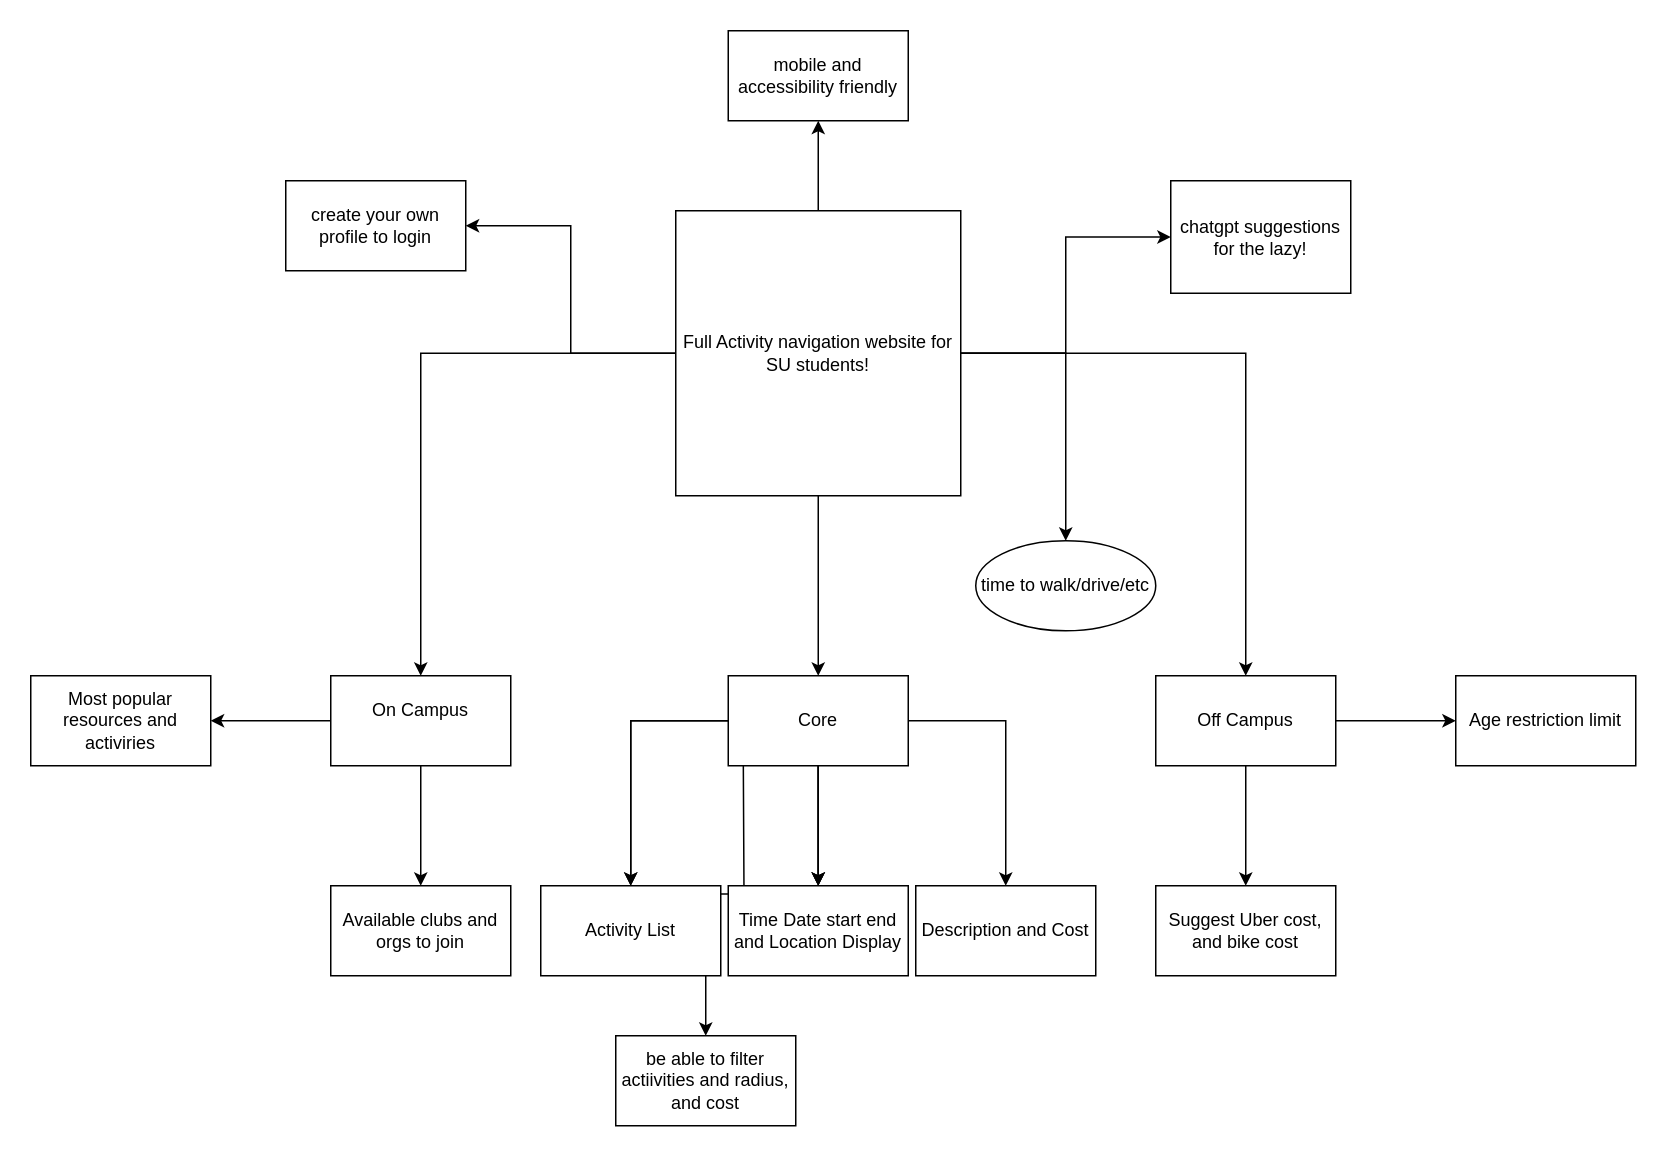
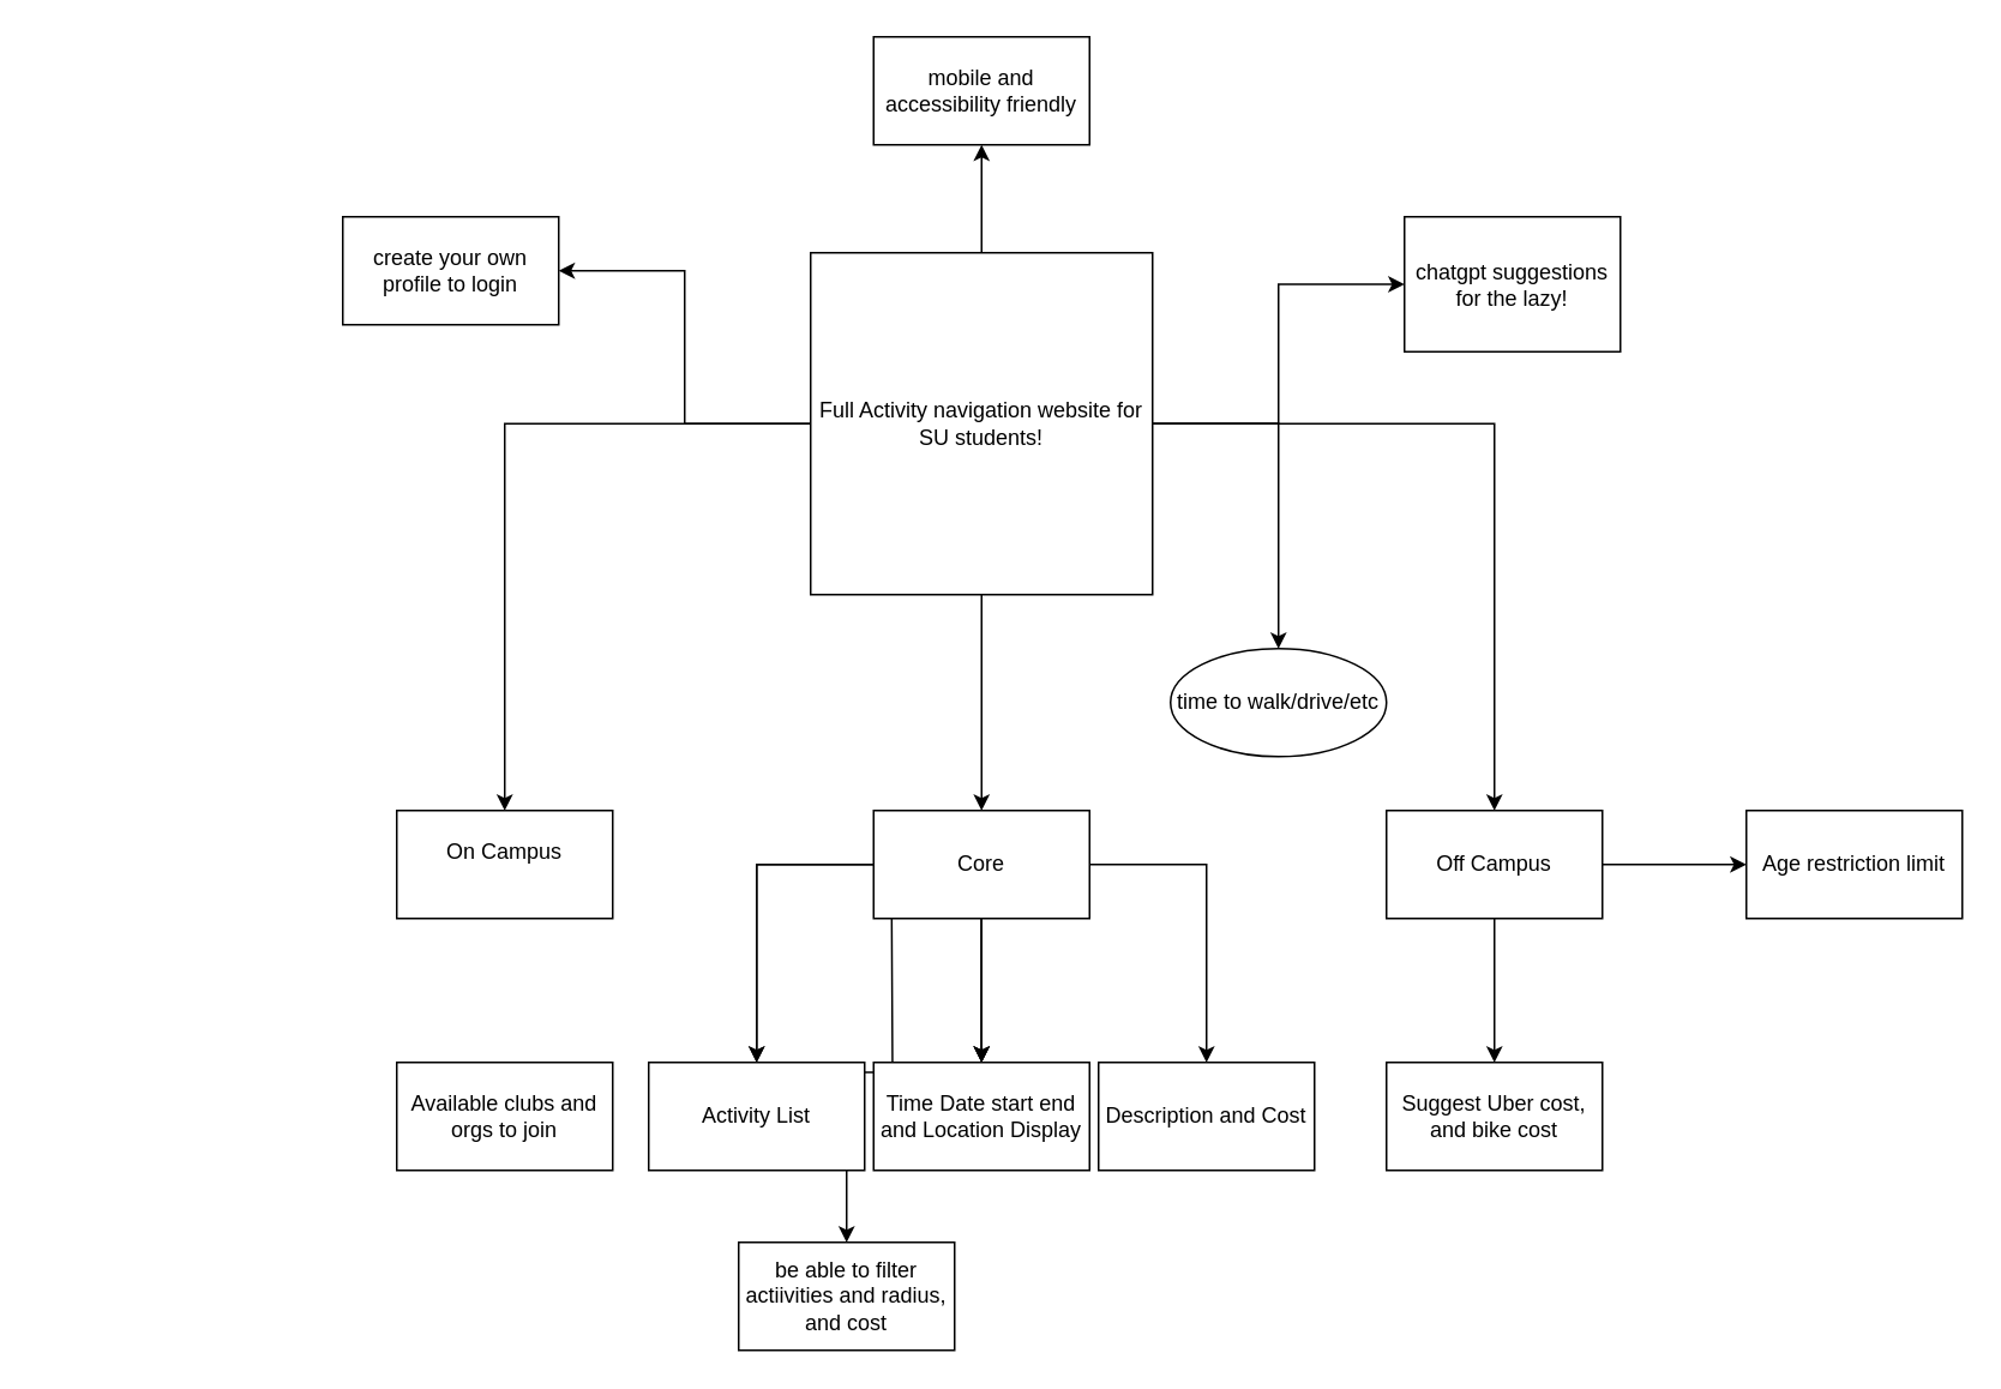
  <mxCell id="0" />
  <mxCell id="1" parent="0" />
  <mxCell id="2" value="" style="edgeStyle=orthogonalEdgeStyle;rounded=0;orthogonalLoop=1;jettySize=auto;html=1;" edge="1" parent="1" source="9" target="12"><mxGeometry relative="1" as="geometry" /></mxCell>
  <mxCell id="3" value="" style="edgeStyle=orthogonalEdgeStyle;rounded=0;orthogonalLoop=1;jettySize=auto;html=1;" edge="1" parent="1" source="9" target="15"><mxGeometry relative="1" as="geometry" /></mxCell>
  <mxCell id="4" value="" style="edgeStyle=orthogonalEdgeStyle;rounded=0;orthogonalLoop=1;jettySize=auto;html=1;" edge="1" parent="1" source="9" target="23"><mxGeometry relative="1" as="geometry" /></mxCell>
  <mxCell id="5" value="" style="edgeStyle=orthogonalEdgeStyle;rounded=0;orthogonalLoop=1;jettySize=auto;html=1;" edge="1" parent="1" source="9" target="32"><mxGeometry relative="1" as="geometry" /></mxCell>
  <mxCell id="6" value="" style="edgeStyle=orthogonalEdgeStyle;rounded=0;orthogonalLoop=1;jettySize=auto;html=1;" edge="1" parent="1" source="9" target="33"><mxGeometry relative="1" as="geometry" /></mxCell>
  <mxCell id="7" value="" style="edgeStyle=orthogonalEdgeStyle;rounded=0;orthogonalLoop=1;jettySize=auto;html=1;" edge="1" parent="1" source="9" target="34"><mxGeometry relative="1" as="geometry" /></mxCell>
  <mxCell id="8" value="" style="edgeStyle=orthogonalEdgeStyle;rounded=0;orthogonalLoop=1;jettySize=auto;html=1;" edge="1" parent="1" source="9" target="35"><mxGeometry relative="1" as="geometry" /></mxCell>
  <mxCell id="9" value="Full Activity navigation website for SU students!" style="whiteSpace=wrap;html=1;aspect=fixed;" vertex="1" parent="1"><mxGeometry x="450" y="140" width="190" height="190" as="geometry" /></mxCell>
- <mxCell id="10" value="" style="edgeStyle=orthogonalEdgeStyle;rounded=0;orthogonalLoop=1;jettySize=auto;html=1;" edge="1" parent="1" source="12" target="28"><mxGeometry relative="1" as="geometry" /></mxCell>
- <mxCell id="11" value="" style="edgeStyle=orthogonalEdgeStyle;rounded=0;orthogonalLoop=1;jettySize=auto;html=1;" edge="1" parent="1" source="12" target="30"><mxGeometry relative="1" as="geometry" /></mxCell>
  <mxCell id="12" value="On Campus&lt;div&gt;&lt;br&gt;&lt;/div&gt;" style="whiteSpace=wrap;html=1;" vertex="1" parent="1"><mxGeometry x="220" y="450" width="120" height="60" as="geometry" /></mxCell>
  <mxCell id="13" value="" style="edgeStyle=orthogonalEdgeStyle;rounded=0;orthogonalLoop=1;jettySize=auto;html=1;" edge="1" parent="1" source="15" target="27"><mxGeometry relative="1" as="geometry" /></mxCell>
  <mxCell id="14" value="" style="edgeStyle=orthogonalEdgeStyle;rounded=0;orthogonalLoop=1;jettySize=auto;html=1;" edge="1" parent="1" source="15" target="29"><mxGeometry relative="1" as="geometry" /></mxCell>
  <mxCell id="15" value="Off Campus" style="whiteSpace=wrap;html=1;" vertex="1" parent="1"><mxGeometry x="770" y="450" width="120" height="60" as="geometry" /></mxCell>
  <mxCell id="16" value="" style="edgeStyle=orthogonalEdgeStyle;rounded=0;orthogonalLoop=1;jettySize=auto;html=1;" edge="1" parent="1" source="23" target="24"><mxGeometry relative="1" as="geometry" /></mxCell>
  <mxCell id="17" value="" style="edgeStyle=orthogonalEdgeStyle;rounded=0;orthogonalLoop=1;jettySize=auto;html=1;" edge="1" parent="1" source="23" target="24"><mxGeometry relative="1" as="geometry" /></mxCell>
  <mxCell id="18" value="" style="edgeStyle=orthogonalEdgeStyle;rounded=0;orthogonalLoop=1;jettySize=auto;html=1;" edge="1" parent="1" source="23" target="25"><mxGeometry relative="1" as="geometry" /></mxCell>
  <mxCell id="19" value="" style="edgeStyle=orthogonalEdgeStyle;rounded=0;orthogonalLoop=1;jettySize=auto;html=1;" edge="1" parent="1" source="23" target="25"><mxGeometry relative="1" as="geometry" /></mxCell>
  <mxCell id="20" value="" style="edgeStyle=orthogonalEdgeStyle;rounded=0;orthogonalLoop=1;jettySize=auto;html=1;" edge="1" parent="1" source="23" target="26"><mxGeometry relative="1" as="geometry" /></mxCell>
  <mxCell id="21" value="" style="edgeStyle=orthogonalEdgeStyle;rounded=0;orthogonalLoop=1;jettySize=auto;html=1;" edge="1" parent="1" source="23" target="25"><mxGeometry relative="1" as="geometry" /></mxCell>
  <mxCell id="22" value="" style="edgeStyle=orthogonalEdgeStyle;rounded=0;orthogonalLoop=1;jettySize=auto;html=1;" edge="1" parent="1" target="31"><mxGeometry relative="1" as="geometry"><mxPoint x="495" y="500" as="sourcePoint" /></mxGeometry></mxCell>
  <mxCell id="23" value="Core" style="whiteSpace=wrap;html=1;" vertex="1" parent="1"><mxGeometry x="485" y="450" width="120" height="60" as="geometry" /></mxCell>
  <mxCell id="24" value="Activity List" style="whiteSpace=wrap;html=1;" vertex="1" parent="1"><mxGeometry x="360" y="590" width="120" height="60" as="geometry" /></mxCell>
  <mxCell id="25" value="Time Date start end and Location Display" style="whiteSpace=wrap;html=1;" vertex="1" parent="1"><mxGeometry x="485" y="590" width="120" height="60" as="geometry" /></mxCell>
  <mxCell id="26" value="Description and Cost" style="whiteSpace=wrap;html=1;" vertex="1" parent="1"><mxGeometry x="610" y="590" width="120" height="60" as="geometry" /></mxCell>
  <mxCell id="27" value="Suggest Uber cost, and bike cost" style="whiteSpace=wrap;html=1;" vertex="1" parent="1"><mxGeometry x="770" y="590" width="120" height="60" as="geometry" /></mxCell>
  <mxCell id="28" value="Available clubs and orgs to join" style="whiteSpace=wrap;html=1;" vertex="1" parent="1"><mxGeometry x="220" y="590" width="120" height="60" as="geometry" /></mxCell>
  <mxCell id="29" value="Age restriction limit" style="whiteSpace=wrap;html=1;" vertex="1" parent="1"><mxGeometry x="970" y="450" width="120" height="60" as="geometry" /></mxCell>
- <mxCell id="30" value="Most popular resources and activiries" style="whiteSpace=wrap;html=1;" vertex="1" parent="1"><mxGeometry x="20" y="450" width="120" height="60" as="geometry" /></mxCell>
  <mxCell id="31" value="be able to filter actiivities and radius, and cost" style="whiteSpace=wrap;html=1;" vertex="1" parent="1"><mxGeometry x="410" y="690" width="120" height="60" as="geometry" /></mxCell>
  <mxCell id="32" value="chatgpt suggestions for the lazy!" style="whiteSpace=wrap;html=1;" vertex="1" parent="1"><mxGeometry x="780" y="120" width="120" height="75" as="geometry" /></mxCell>
  <mxCell id="33" value="create your own profile to login" style="whiteSpace=wrap;html=1;" vertex="1" parent="1"><mxGeometry x="190" y="120" width="120" height="60" as="geometry" /></mxCell>
  <mxCell id="34" value="mobile and accessibility friendly" style="whiteSpace=wrap;html=1;" vertex="1" parent="1"><mxGeometry x="485" y="20" width="120" height="60" as="geometry" /></mxCell>
  <mxCell id="35" value="time to walk/drive/etc" style="ellipse;whiteSpace=wrap;html=1;" vertex="1" parent="1"><mxGeometry x="650" y="360" width="120" height="60" as="geometry" /></mxCell>
